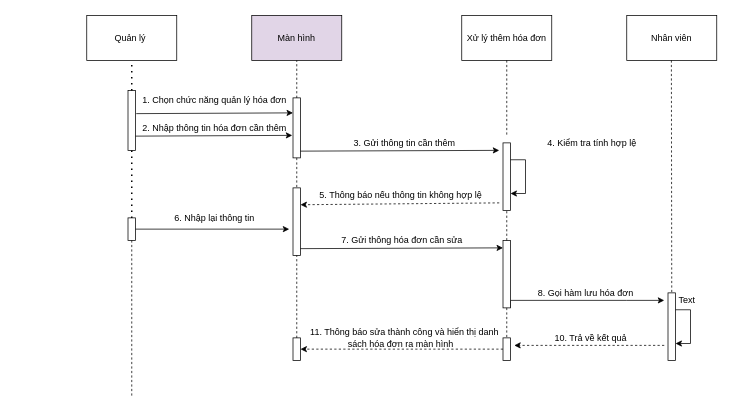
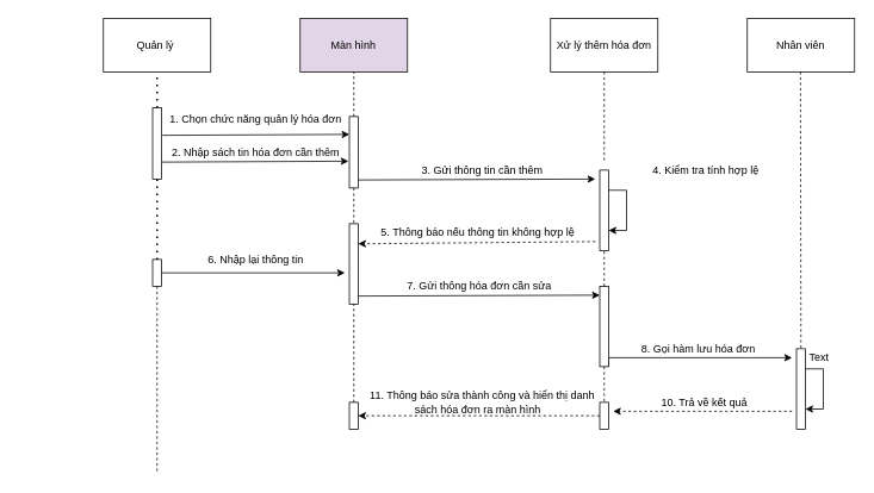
  <mxCell id="0" />
  <mxCell id="1" parent="0" />
  <mxCell id="2" value="Quản lý&amp;nbsp;" style="rounded=0;whiteSpace=wrap;html=1;" parent="1" vertex="1"><mxGeometry x="115" y="20" width="120" height="60" as="geometry" /></mxCell>
  <mxCell id="3" value="Màn hình" style="rounded=0;whiteSpace=wrap;html=1;fillColor=#e1d5e7;" parent="1" vertex="1"><mxGeometry x="335" y="20" width="120" height="60" as="geometry" /></mxCell>
  <mxCell id="4" value="Xử lý thêm hóa đơn" style="rounded=0;whiteSpace=wrap;html=1;" parent="1" vertex="1"><mxGeometry x="615" y="20" width="120" height="60" as="geometry" /></mxCell>
  <mxCell id="5" value="Nhân viên" style="rounded=0;whiteSpace=wrap;html=1;" parent="1" vertex="1"><mxGeometry x="835" y="20" width="120" height="60" as="geometry" /></mxCell>
  <mxCell id="6" value="" style="rounded=0;whiteSpace=wrap;html=1;" parent="1" vertex="1"><mxGeometry x="170" y="120" width="10" height="80" as="geometry" /></mxCell>
  <mxCell id="7" style="edgeStyle=orthogonalEdgeStyle;rounded=0;orthogonalLoop=1;jettySize=auto;html=1;entryX=1;entryY=0.5;entryDx=0;entryDy=0;dashed=1;" parent="1" source="8" target="15" edge="1"><mxGeometry relative="1" as="geometry" /></mxCell>
  <mxCell id="8" value="" style="rounded=0;whiteSpace=wrap;html=1;" parent="1" vertex="1"><mxGeometry x="670" y="450" width="10" height="30" as="geometry" /></mxCell>
  <mxCell id="9" value="" style="rounded=0;whiteSpace=wrap;html=1;" parent="1" vertex="1"><mxGeometry x="390" y="250" width="10" height="90" as="geometry" /></mxCell>
  <mxCell id="10" value="" style="rounded=0;whiteSpace=wrap;html=1;" parent="1" vertex="1"><mxGeometry x="390" y="130" width="10" height="80" as="geometry" /></mxCell>
  <mxCell id="11" style="edgeStyle=orthogonalEdgeStyle;rounded=0;orthogonalLoop=1;jettySize=auto;html=1;exitX=1;exitY=1;exitDx=0;exitDy=0;" parent="1" source="12" edge="1"><mxGeometry relative="1" as="geometry"><mxPoint x="885" y="400" as="targetPoint" /><Array as="points"><mxPoint x="835" y="400" /><mxPoint x="835" y="400" /></Array></mxGeometry></mxCell>
  <mxCell id="12" value="" style="rounded=0;whiteSpace=wrap;html=1;" parent="1" vertex="1"><mxGeometry x="670" y="320" width="10" height="90" as="geometry" /></mxCell>
  <mxCell id="13" value="" style="rounded=0;whiteSpace=wrap;html=1;" parent="1" vertex="1"><mxGeometry x="670" y="190" width="10" height="90" as="geometry" /></mxCell>
  <mxCell id="14" value="" style="rounded=0;whiteSpace=wrap;html=1;" parent="1" vertex="1"><mxGeometry x="890" y="390" width="10" height="90" as="geometry" /></mxCell>
  <mxCell id="15" value="" style="rounded=0;whiteSpace=wrap;html=1;" parent="1" vertex="1"><mxGeometry x="390" y="450" width="10" height="30" as="geometry" /></mxCell>
  <mxCell id="16" value="" style="rounded=0;whiteSpace=wrap;html=1;" parent="1" vertex="1"><mxGeometry x="170" y="290" width="10" height="30" as="geometry" /></mxCell>
  <mxCell id="17" value="" style="endArrow=none;dashed=1;html=1;dashPattern=1 3;strokeWidth=2;rounded=0;entryX=0.5;entryY=1;entryDx=0;entryDy=0;exitX=0.5;exitY=0;exitDx=0;exitDy=0;" parent="1" source="6" target="2" edge="1"><mxGeometry width="50" height="50" relative="1" as="geometry"><mxPoint x="475" y="230" as="sourcePoint" /><mxPoint x="525" y="180" as="targetPoint" /></mxGeometry></mxCell>
  <mxCell id="18" value="" style="endArrow=none;dashed=1;html=1;dashPattern=1 3;strokeWidth=2;rounded=0;entryX=0.5;entryY=0;entryDx=0;entryDy=0;exitX=0.5;exitY=1;exitDx=0;exitDy=0;" parent="1" source="6" target="16" edge="1"><mxGeometry width="50" height="50" relative="1" as="geometry"><mxPoint x="185" y="130" as="sourcePoint" /><mxPoint x="185" y="90" as="targetPoint" /></mxGeometry></mxCell>
  <mxCell id="19" value="" style="endArrow=none;dashed=1;html=1;rounded=0;exitX=0.5;exitY=1;exitDx=0;exitDy=0;" parent="1" source="16" edge="1"><mxGeometry width="50" height="50" relative="1" as="geometry"><mxPoint x="475" y="230" as="sourcePoint" /><mxPoint x="175" y="530" as="targetPoint" /></mxGeometry></mxCell>
  <mxCell id="20" value="" style="endArrow=none;dashed=1;html=1;rounded=0;entryX=0.5;entryY=1;entryDx=0;entryDy=0;exitX=0.5;exitY=0;exitDx=0;exitDy=0;" parent="1" source="10" target="3" edge="1"><mxGeometry width="50" height="50" relative="1" as="geometry"><mxPoint x="475" y="230" as="sourcePoint" /><mxPoint x="525" y="180" as="targetPoint" /></mxGeometry></mxCell>
  <mxCell id="21" value="" style="endArrow=none;dashed=1;html=1;rounded=0;exitX=0.5;exitY=1;exitDx=0;exitDy=0;" parent="1" source="4" edge="1"><mxGeometry width="50" height="50" relative="1" as="geometry"><mxPoint x="405" y="140" as="sourcePoint" /><mxPoint x="675" y="180" as="targetPoint" /></mxGeometry></mxCell>
  <mxCell id="22" value="" style="endArrow=none;dashed=1;html=1;rounded=0;" parent="1" edge="1"><mxGeometry width="50" height="50" relative="1" as="geometry"><mxPoint x="395" y="450" as="sourcePoint" /><mxPoint x="395" y="340" as="targetPoint" /></mxGeometry></mxCell>
  <mxCell id="23" value="" style="endArrow=none;dashed=1;html=1;rounded=0;entryX=0.5;entryY=0;entryDx=0;entryDy=0;exitX=0.5;exitY=1;exitDx=0;exitDy=0;" parent="1" source="10" target="9" edge="1"><mxGeometry width="50" height="50" relative="1" as="geometry"><mxPoint x="425" y="160" as="sourcePoint" /><mxPoint x="425" y="110" as="targetPoint" /></mxGeometry></mxCell>
  <mxCell id="24" value="" style="endArrow=none;dashed=1;html=1;rounded=0;entryX=0.5;entryY=1;entryDx=0;entryDy=0;exitX=0.5;exitY=0;exitDx=0;exitDy=0;" parent="1" source="12" target="13" edge="1"><mxGeometry width="50" height="50" relative="1" as="geometry"><mxPoint x="685" y="90" as="sourcePoint" /><mxPoint x="685" y="210" as="targetPoint" /></mxGeometry></mxCell>
  <mxCell id="25" value="" style="endArrow=none;dashed=1;html=1;rounded=0;" parent="1" edge="1"><mxGeometry width="50" height="50" relative="1" as="geometry"><mxPoint x="675" y="410" as="sourcePoint" /><mxPoint x="675" y="450" as="targetPoint" /></mxGeometry></mxCell>
  <mxCell id="26" value="" style="endArrow=none;dashed=1;html=1;rounded=0;exitX=0.5;exitY=1;exitDx=0;exitDy=0;" parent="1" edge="1"><mxGeometry width="50" height="50" relative="1" as="geometry"><mxPoint x="894.5" y="80" as="sourcePoint" /><mxPoint x="895" y="390" as="targetPoint" /></mxGeometry></mxCell>
  <mxCell id="27" style="edgeStyle=orthogonalEdgeStyle;rounded=0;orthogonalLoop=1;jettySize=auto;html=1;exitX=1;exitY=0.25;exitDx=0;exitDy=0;entryX=1;entryY=0.75;entryDx=0;entryDy=0;" parent="1" source="13" target="13" edge="1"><mxGeometry relative="1" as="geometry" /></mxCell>
  <mxCell id="28" style="edgeStyle=orthogonalEdgeStyle;rounded=0;orthogonalLoop=1;jettySize=auto;html=1;exitX=1;exitY=0.25;exitDx=0;exitDy=0;entryX=1;entryY=0.75;entryDx=0;entryDy=0;" parent="1" source="14" target="14" edge="1"><mxGeometry relative="1" as="geometry" /></mxCell>
  <mxCell id="29" value="" style="endArrow=classic;html=1;rounded=0;exitX=1;exitY=0.5;exitDx=0;exitDy=0;" parent="1" source="16" edge="1"><mxGeometry width="50" height="50" relative="1" as="geometry"><mxPoint x="475" y="230" as="sourcePoint" /><mxPoint x="385" y="305" as="targetPoint" /></mxGeometry></mxCell>
  <mxCell id="30" value="" style="endArrow=classic;html=1;rounded=0;exitX=1;exitY=0.5;exitDx=0;exitDy=0;entryX=-0.1;entryY=0.675;entryDx=0;entryDy=0;entryPerimeter=0;" parent="1" edge="1"><mxGeometry width="50" height="50" relative="1" as="geometry"><mxPoint x="181" y="151" as="sourcePoint" /><mxPoint x="390" y="150" as="targetPoint" /></mxGeometry></mxCell>
  <mxCell id="31" value="" style="endArrow=classic;html=1;rounded=0;exitX=1;exitY=0.5;exitDx=0;exitDy=0;entryX=-0.1;entryY=0.675;entryDx=0;entryDy=0;entryPerimeter=0;" parent="1" edge="1"><mxGeometry width="50" height="50" relative="1" as="geometry"><mxPoint x="180" y="181" as="sourcePoint" /><mxPoint x="389" y="180" as="targetPoint" /></mxGeometry></mxCell>
  <mxCell id="32" value="" style="endArrow=classic;html=1;rounded=0;exitX=1;exitY=0.5;exitDx=0;exitDy=0;" parent="1" edge="1"><mxGeometry width="50" height="50" relative="1" as="geometry"><mxPoint x="400" y="201" as="sourcePoint" /><mxPoint x="665" y="200" as="targetPoint" /></mxGeometry></mxCell>
  <mxCell id="33" value="" style="endArrow=classic;html=1;rounded=0;exitX=1;exitY=0.5;exitDx=0;exitDy=0;entryX=0;entryY=0;entryDx=0;entryDy=0;" parent="1" edge="1"><mxGeometry width="50" height="50" relative="1" as="geometry"><mxPoint x="400" y="331" as="sourcePoint" /><mxPoint x="670" y="330" as="targetPoint" /></mxGeometry></mxCell>
  <mxCell id="34" value="" style="endArrow=classic;html=1;rounded=0;entryX=1;entryY=0.25;entryDx=0;entryDy=0;dashed=1;" parent="1" target="9" edge="1"><mxGeometry width="50" height="50" relative="1" as="geometry"><mxPoint x="665" y="270" as="sourcePoint" /><mxPoint x="525" y="180" as="targetPoint" /></mxGeometry></mxCell>
  <mxCell id="35" value="" style="endArrow=classic;html=1;rounded=0;dashed=1;" parent="1" edge="1"><mxGeometry width="50" height="50" relative="1" as="geometry"><mxPoint x="885" y="460" as="sourcePoint" /><mxPoint x="685" y="460" as="targetPoint" /></mxGeometry></mxCell>
  <mxCell id="36" value="&lt;font style=&quot;font-size: 12px&quot;&gt;&amp;nbsp; &amp;nbsp; &amp;nbsp; &amp;nbsp; &amp;nbsp; &amp;nbsp; &amp;nbsp; &amp;nbsp; &amp;nbsp; &amp;nbsp; &amp;nbsp; &amp;nbsp; &amp;nbsp; &amp;nbsp; &amp;nbsp; &amp;nbsp; &amp;nbsp; &amp;nbsp; &amp;nbsp; &amp;nbsp; &amp;nbsp; 1. Chọn chức năng quản lý hóa đơn&lt;/font&gt;" style="text;html=1;align=center;verticalAlign=middle;resizable=0;points=[];autosize=1;strokeColor=none;fillColor=none;fontSize=22;" parent="1" vertex="1"><mxGeometry x="40" y="110" width="350" height="40" as="geometry" /></mxCell>
- <mxCell id="37" value="&amp;nbsp; &amp;nbsp; &amp;nbsp; &amp;nbsp; &amp;nbsp; &amp;nbsp; &amp;nbsp; &amp;nbsp; &amp;nbsp; &amp;nbsp; &amp;nbsp; &amp;nbsp; &amp;nbsp; &amp;nbsp; &amp;nbsp; &amp;nbsp; &amp;nbsp; &amp;nbsp; &amp;nbsp; &amp;nbsp; &amp;nbsp; &amp;nbsp; &amp;nbsp; &amp;nbsp; 2. Nhập thông tin hóa đơn cần thêm" style="text;html=1;align=center;verticalAlign=middle;resizable=0;points=[];autosize=1;strokeColor=none;fillColor=none;fontSize=12;" parent="1" vertex="1"><mxGeometry x="20" y="160" width="370" height="20" as="geometry" /></mxCell>
+ <mxCell id="37" value="&amp;nbsp; &amp;nbsp; &amp;nbsp; &amp;nbsp; &amp;nbsp; &amp;nbsp; &amp;nbsp; &amp;nbsp; &amp;nbsp; &amp;nbsp; &amp;nbsp; &amp;nbsp; &amp;nbsp; &amp;nbsp; &amp;nbsp; &amp;nbsp; &amp;nbsp; &amp;nbsp; &amp;nbsp; &amp;nbsp; &amp;nbsp; &amp;nbsp; &amp;nbsp; &amp;nbsp; 2. Nhập sách tin hóa đơn cần thêm" style="text;html=1;align=center;verticalAlign=middle;resizable=0;points=[];autosize=1;strokeColor=none;fillColor=none;fontSize=12;" parent="1" vertex="1"><mxGeometry x="20" y="160" width="370" height="20" as="geometry" /></mxCell>
  <mxCell id="38" value="&amp;nbsp; &amp;nbsp; &amp;nbsp; &amp;nbsp; &amp;nbsp; &amp;nbsp; &amp;nbsp; &amp;nbsp; &amp;nbsp; &amp;nbsp; &amp;nbsp; &amp;nbsp; &amp;nbsp; &amp;nbsp; &amp;nbsp; &amp;nbsp; &amp;nbsp; &amp;nbsp; &amp;nbsp; &amp;nbsp; &amp;nbsp; &amp;nbsp; &amp;nbsp; &amp;nbsp; &amp;nbsp; &amp;nbsp; &amp;nbsp; 6. Nhập lại thông tin" style="text;html=1;align=center;verticalAlign=middle;resizable=0;points=[];autosize=1;strokeColor=none;fillColor=none;fontSize=12;" parent="1" vertex="1"><mxGeometry x="45" y="280" width="300" height="20" as="geometry" /></mxCell>
  <mxCell id="39" value="&amp;nbsp; &amp;nbsp; &amp;nbsp; &amp;nbsp; &amp;nbsp; &amp;nbsp; &amp;nbsp; &amp;nbsp; &amp;nbsp; &amp;nbsp; &amp;nbsp; &amp;nbsp; &amp;nbsp; &amp;nbsp; &amp;nbsp; &amp;nbsp; &amp;nbsp; &amp;nbsp; &amp;nbsp; &amp;nbsp; &amp;nbsp; &amp;nbsp; &amp;nbsp; &amp;nbsp; &amp;nbsp; &amp;nbsp; &amp;nbsp; &amp;nbsp; &amp;nbsp; &amp;nbsp; &amp;nbsp; &amp;nbsp; &amp;nbsp; &amp;nbsp; &amp;nbsp; &amp;nbsp; &amp;nbsp; 3. Gửi thông tin cần thêm" style="text;html=1;align=center;verticalAlign=middle;resizable=0;points=[];autosize=1;strokeColor=none;fillColor=none;fontSize=12;" parent="1" vertex="1"><mxGeometry x="215" y="180" width="400" height="20" as="geometry" /></mxCell>
  <mxCell id="40" value="&amp;nbsp; &amp;nbsp; &amp;nbsp; &amp;nbsp; &amp;nbsp; &amp;nbsp; &amp;nbsp; &amp;nbsp; &amp;nbsp; &amp;nbsp; &amp;nbsp; &amp;nbsp; &amp;nbsp; &amp;nbsp; &amp;nbsp; &amp;nbsp; &amp;nbsp; &amp;nbsp; &amp;nbsp; &amp;nbsp; &amp;nbsp; &amp;nbsp; &amp;nbsp; &amp;nbsp; &amp;nbsp; &amp;nbsp; &amp;nbsp; &amp;nbsp; &amp;nbsp; &amp;nbsp; &amp;nbsp; &amp;nbsp; &amp;nbsp;5.&amp;nbsp;Thông báo nếu thông tin không hợp lệ" style="text;html=1;align=center;verticalAlign=middle;resizable=0;points=[];autosize=1;strokeColor=none;fillColor=none;fontSize=12;" parent="1" vertex="1"><mxGeometry x="200" y="250" width="450" height="20" as="geometry" /></mxCell>
  <mxCell id="41" value="&amp;nbsp; &amp;nbsp; &amp;nbsp; &amp;nbsp; &amp;nbsp; &amp;nbsp; &amp;nbsp; &amp;nbsp; &amp;nbsp; &amp;nbsp; &amp;nbsp; &amp;nbsp; &amp;nbsp; &amp;nbsp; &amp;nbsp; &amp;nbsp; &amp;nbsp; &amp;nbsp; &amp;nbsp; &amp;nbsp; &amp;nbsp; &amp;nbsp; &amp;nbsp; &amp;nbsp; &amp;nbsp; &amp;nbsp; &amp;nbsp; &amp;nbsp; &amp;nbsp; &amp;nbsp; &amp;nbsp; &amp;nbsp; &amp;nbsp; 7. Gửi thông hóa đơn cần sửa" style="text;html=1;align=center;verticalAlign=middle;resizable=0;points=[];autosize=1;strokeColor=none;fillColor=none;fontSize=12;" parent="1" vertex="1"><mxGeometry x="225" y="310" width="400" height="20" as="geometry" /></mxCell>
  <mxCell id="42" value="&amp;nbsp; &amp;nbsp; &amp;nbsp; &amp;nbsp; &amp;nbsp; &amp;nbsp; &amp;nbsp; &amp;nbsp; &amp;nbsp; &amp;nbsp; &amp;nbsp; &amp;nbsp; &amp;nbsp; &amp;nbsp; &amp;nbsp; &amp;nbsp; &amp;nbsp; &amp;nbsp; &amp;nbsp; &amp;nbsp; &amp;nbsp; &amp;nbsp; &amp;nbsp; &amp;nbsp; &amp;nbsp; &amp;nbsp; &amp;nbsp; &amp;nbsp; &amp;nbsp; &amp;nbsp; &amp;nbsp; &amp;nbsp; &amp;nbsp; &amp;nbsp; &amp;nbsp; &amp;nbsp; &amp;nbsp; 11. Thông báo sửa thành công và hiển thị danh&lt;br&gt;&amp;nbsp; &amp;nbsp; &amp;nbsp; &amp;nbsp; &amp;nbsp; &amp;nbsp; &amp;nbsp; &amp;nbsp; &amp;nbsp; &amp;nbsp; &amp;nbsp; &amp;nbsp; &amp;nbsp; &amp;nbsp; &amp;nbsp; &amp;nbsp; &amp;nbsp; &amp;nbsp; &amp;nbsp; &amp;nbsp; &amp;nbsp; &amp;nbsp; &amp;nbsp; &amp;nbsp; &amp;nbsp; &amp;nbsp; &amp;nbsp; &amp;nbsp; &amp;nbsp; &amp;nbsp; &amp;nbsp; &amp;nbsp; &amp;nbsp; &amp;nbsp; &amp;nbsp; &amp;nbsp;sách hóa đơn ra màn hình" style="text;html=1;align=center;verticalAlign=middle;resizable=0;points=[];autosize=1;strokeColor=none;fillColor=none;fontSize=12;" parent="1" vertex="1"><mxGeometry x="160" y="435" width="510" height="30" as="geometry" /></mxCell>
  <mxCell id="43" value="&amp;nbsp; &amp;nbsp; &amp;nbsp; &amp;nbsp; &amp;nbsp; &amp;nbsp; &amp;nbsp; &amp;nbsp; &amp;nbsp; &amp;nbsp; &amp;nbsp; &amp;nbsp; &amp;nbsp; &amp;nbsp; &amp;nbsp; &amp;nbsp; &amp;nbsp; &amp;nbsp; &amp;nbsp; &amp;nbsp; &amp;nbsp; &amp;nbsp; 4. Kiểm tra tính hợp lệ" style="text;html=1;align=center;verticalAlign=middle;resizable=0;points=[];autosize=1;strokeColor=none;fillColor=none;fontSize=12;" parent="1" vertex="1"><mxGeometry x="575" y="180" width="280" height="20" as="geometry" /></mxCell>
  <mxCell id="44" value="&amp;nbsp; &amp;nbsp; &amp;nbsp; &amp;nbsp; &amp;nbsp; &amp;nbsp; &amp;nbsp; &amp;nbsp; &amp;nbsp; &amp;nbsp; &amp;nbsp; &amp;nbsp; &amp;nbsp; &amp;nbsp; &amp;nbsp; &amp;nbsp; &amp;nbsp; &amp;nbsp; &amp;nbsp; &amp;nbsp; &amp;nbsp; &amp;nbsp; &amp;nbsp;8. Gọi hàm lưu hóa đơn" style="text;html=1;align=center;verticalAlign=middle;resizable=0;points=[];autosize=1;strokeColor=none;fillColor=none;fontSize=12;" parent="1" vertex="1"><mxGeometry x="560" y="380" width="290" height="20" as="geometry" /></mxCell>
  <mxCell id="45" value="&amp;nbsp; &amp;nbsp; &amp;nbsp; &amp;nbsp; &amp;nbsp; &amp;nbsp; &amp;nbsp; &amp;nbsp; &amp;nbsp; &amp;nbsp; &amp;nbsp; &amp;nbsp; &amp;nbsp; &amp;nbsp; &amp;nbsp; &amp;nbsp; &amp;nbsp; &amp;nbsp; &amp;nbsp; &amp;nbsp; &amp;nbsp; &amp;nbsp; &amp;nbsp; &amp;nbsp; &amp;nbsp;10. Trả về kết quả" style="text;html=1;align=center;verticalAlign=middle;resizable=0;points=[];autosize=1;strokeColor=none;fillColor=none;fontSize=12;" parent="1" vertex="1"><mxGeometry x="570" y="440" width="270" height="20" as="geometry" /></mxCell>
  <mxCell id="46" value="Text" style="text;html=1;align=center;verticalAlign=middle;resizable=0;points=[];autosize=1;strokeColor=none;fillColor=none;fontSize=12;" parent="1" vertex="1"><mxGeometry x="895" y="390" width="40" height="20" as="geometry" /></mxCell>
